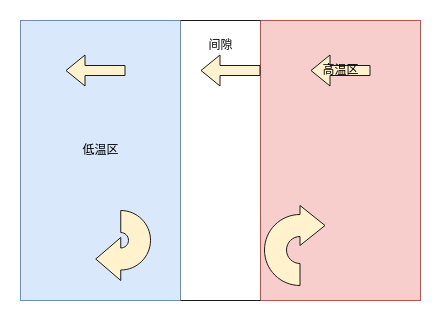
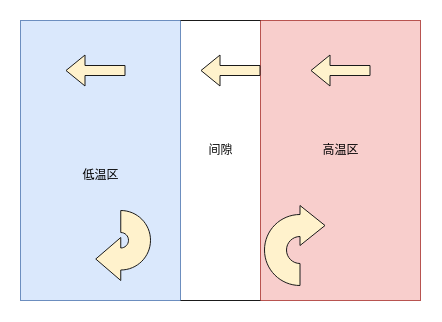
  <mxCell id="0" />
  <mxCell id="1" parent="0" />
  <mxCell id="2" value="" style="rounded=0;whiteSpace=wrap;html=1;fillColor=#dae8fc;strokeColor=#6c8ebf;" vertex="1" parent="1"><mxGeometry x="20" y="20" width="160" height="280" as="geometry" /></mxCell>
  <mxCell id="3" value="" style="rounded=0;whiteSpace=wrap;html=1;fillColor=#f8cecc;strokeColor=#b85450;" vertex="1" parent="1"><mxGeometry x="260" y="20" width="160" height="280" as="geometry" /></mxCell>
  <mxCell id="4" value="" style="endArrow=classic;html=1;fillColor=#fff2cc;strokeColor=#1A1A1A;shape=flexArrow;shadow=0;sketch=0;rounded=1;" edge="1" parent="1"><mxGeometry width="50" height="50" relative="1" as="geometry"><mxPoint x="370" y="70" as="sourcePoint" /><mxPoint x="310" y="70" as="targetPoint" /></mxGeometry></mxCell>
- <mxCell id="5" value="间隙" style="text;html=1;align=center;verticalAlign=middle;resizable=0;points=[];autosize=1;rounded=1;" vertex="1" parent="1"><mxGeometry x="200" y="35" width="40" height="20" as="geometry" /></mxCell>
- <mxCell id="6" value="高温区" style="text;html=1;align=center;verticalAlign=middle;resizable=0;points=[];autosize=1;rounded=1;" vertex="1" parent="1"><mxGeometry x="315" y="60" width="50" height="20" as="geometry" /></mxCell>
+ <mxCell id="5" value="间隙" style="text;html=1;align=center;verticalAlign=middle;resizable=0;points=[];autosize=1;rounded=1;" vertex="1" parent="1"><mxGeometry x="200" y="140" width="40" height="20" as="geometry" /></mxCell>
+ <mxCell id="6" value="高温区" style="text;html=1;align=center;verticalAlign=middle;resizable=0;points=[];autosize=1;rounded=1;" vertex="1" parent="1"><mxGeometry x="315" y="140" width="50" height="20" as="geometry" /></mxCell>
  <mxCell id="7" value="" style="html=1;shadow=0;dashed=0;align=center;verticalAlign=middle;shape=mxgraph.arrows2.uTurnArrow;dy=11;arrowHead=40;dx2=25;fillColor=#fff2cc;rounded=1;strokeColor=#1A1A1A;" vertex="1" parent="1"><mxGeometry x="264" y="205" width="10" height="80" as="geometry" /></mxCell>
  <mxCell id="8" value="" style="html=1;shadow=0;dashed=0;align=center;verticalAlign=middle;shape=mxgraph.arrows2.uTurnArrow;dy=11;arrowHead=43;dx2=25;fillColor=#fff2cc;direction=west;rounded=1;strokeColor=#1A1A1A;" vertex="1" parent="1"><mxGeometry x="130" y="210" width="20" height="70" as="geometry" /></mxCell>
- <mxCell id="9" value="低温区" style="text;html=1;align=center;verticalAlign=middle;resizable=0;points=[];autosize=1;rounded=1;" vertex="1" parent="1"><mxGeometry x="75" y="140" width="50" height="20" as="geometry" /></mxCell>
+ <mxCell id="9" value="低温区" style="text;html=1;align=center;verticalAlign=middle;resizable=0;points=[];autosize=1;rounded=1;" vertex="1" parent="1"><mxGeometry x="75" y="165" width="50" height="20" as="geometry" /></mxCell>
  <mxCell id="10" value="" style="endArrow=classic;html=1;fillColor=#fff2cc;shape=flexArrow;strokeColor=#1A1A1A;" edge="1" parent="1"><mxGeometry width="50" height="50" relative="1" as="geometry"><mxPoint x="125" y="70" as="sourcePoint" /><mxPoint x="65" y="70" as="targetPoint" /><Array as="points"><mxPoint x="65" y="70" /></Array></mxGeometry></mxCell>
  <mxCell id="11" value="" style="endArrow=none;html=1;shadow=0;strokeColor=#1A1A1A;entryX=0;entryY=0;entryDx=0;entryDy=0;" edge="1" parent="1" target="3"><mxGeometry width="50" height="50" relative="1" as="geometry"><mxPoint x="180" y="20" as="sourcePoint" /><mxPoint x="230" y="-30" as="targetPoint" /></mxGeometry></mxCell>
  <mxCell id="12" value="" style="endArrow=none;html=1;shadow=0;strokeColor=#1A1A1A;entryX=0;entryY=0;entryDx=0;entryDy=0;" edge="1" parent="1"><mxGeometry width="50" height="50" relative="1" as="geometry"><mxPoint x="180" y="300" as="sourcePoint" /><mxPoint x="260" y="300" as="targetPoint" /></mxGeometry></mxCell>
  <mxCell id="13" value="" style="endArrow=classic;html=1;fillColor=#fff2cc;strokeColor=#1A1A1A;shape=flexArrow;shadow=0;sketch=0;rounded=1;" edge="1" parent="1"><mxGeometry width="50" height="50" relative="1" as="geometry"><mxPoint x="260" y="70" as="sourcePoint" /><mxPoint x="200" y="70" as="targetPoint" /></mxGeometry></mxCell>
